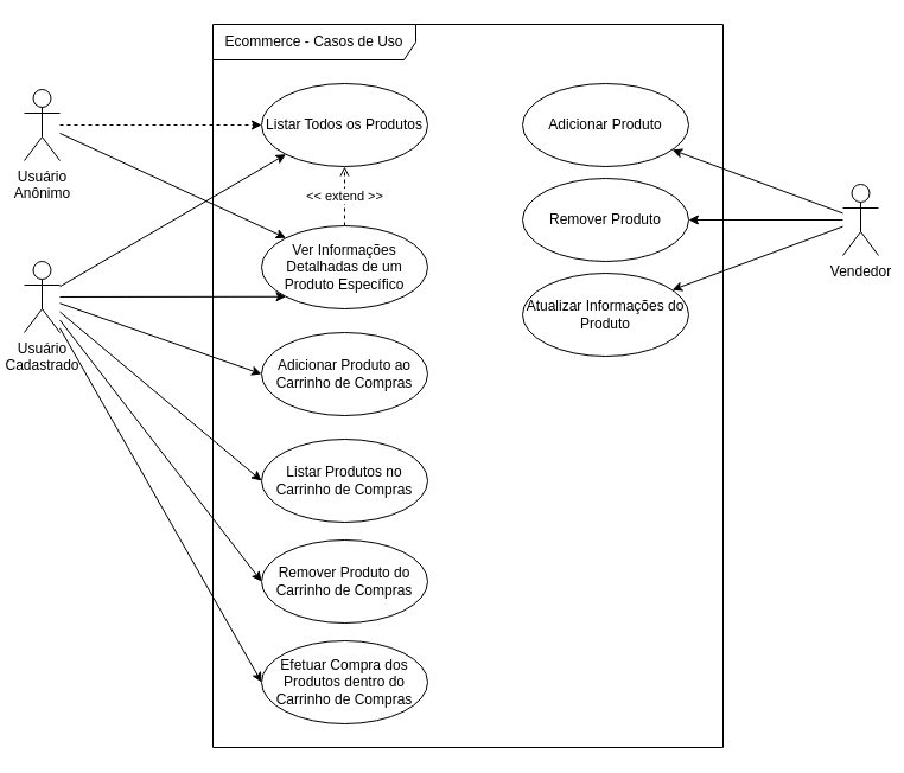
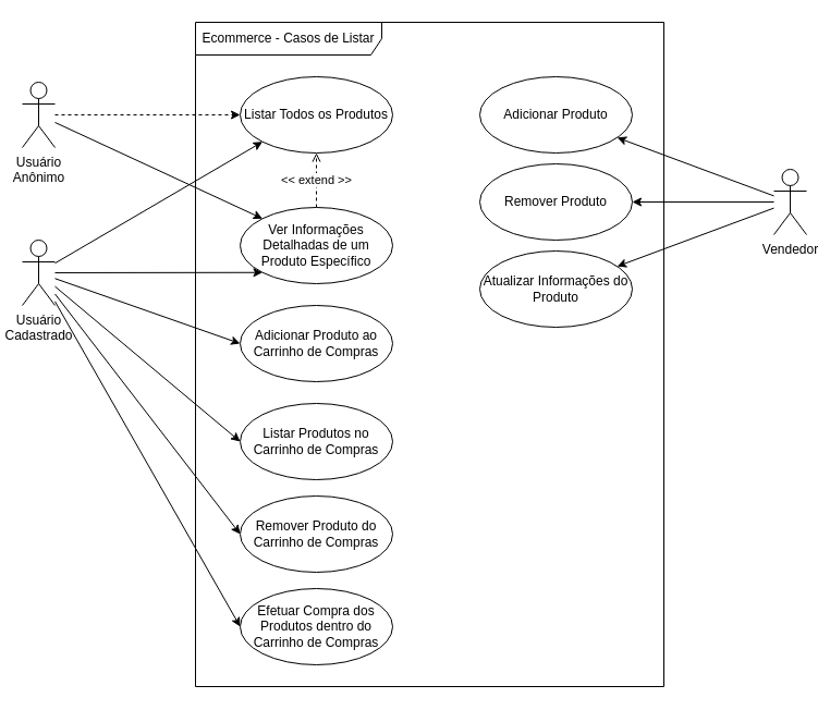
  <mxCell id="0" />
  <mxCell id="1" parent="0" />
- <mxCell id="2" value="Ecommerce - Casos de Uso" style="shape=umlFrame;whiteSpace=wrap;html=1;width=171;height=30;align=center;" vertex="1" parent="1"><mxGeometry x="179" y="20" width="430" height="610" as="geometry" /></mxCell>
+ <mxCell id="2" value="Ecommerce - Casos de Listar" style="shape=umlFrame;whiteSpace=wrap;html=1;width=171;height=30;align=center;" vertex="1" parent="1"><mxGeometry x="179" y="20" width="430" height="610" as="geometry" /></mxCell>
  <mxCell id="3" style="edgeStyle=orthogonalEdgeStyle;rounded=0;orthogonalLoop=1;jettySize=auto;html=1;dashed=1;" edge="1" parent="1" source="5" target="17"><mxGeometry relative="1" as="geometry" /></mxCell>
  <mxCell id="4" style="edgeStyle=none;rounded=0;orthogonalLoop=1;jettySize=auto;html=1;entryX=0;entryY=0;entryDx=0;entryDy=0;" edge="1" parent="1" source="5" target="25"><mxGeometry relative="1" as="geometry" /></mxCell>
  <mxCell id="5" value="Usuário&lt;br&gt;Anônimo" style="shape=umlActor;verticalLabelPosition=bottom;verticalAlign=top;html=1;" vertex="1" parent="1"><mxGeometry x="20" y="75" width="30" height="60" as="geometry" /></mxCell>
  <mxCell id="6" style="rounded=0;orthogonalLoop=1;jettySize=auto;html=1;entryX=0;entryY=1;entryDx=0;entryDy=0;" edge="1" parent="1" source="12" target="17"><mxGeometry relative="1" as="geometry" /></mxCell>
  <mxCell id="7" style="edgeStyle=none;rounded=0;orthogonalLoop=1;jettySize=auto;html=1;entryX=0;entryY=0.5;entryDx=0;entryDy=0;" edge="1" parent="1" source="12" target="18"><mxGeometry relative="1" as="geometry" /></mxCell>
  <mxCell id="8" style="edgeStyle=none;rounded=0;orthogonalLoop=1;jettySize=auto;html=1;entryX=0;entryY=0.5;entryDx=0;entryDy=0;" edge="1" parent="1" source="12" target="19"><mxGeometry relative="1" as="geometry" /></mxCell>
  <mxCell id="9" style="edgeStyle=none;rounded=0;orthogonalLoop=1;jettySize=auto;html=1;entryX=0;entryY=1;entryDx=0;entryDy=0;" edge="1" parent="1" source="12" target="25"><mxGeometry relative="1" as="geometry" /></mxCell>
  <mxCell id="10" style="edgeStyle=none;rounded=0;orthogonalLoop=1;jettySize=auto;html=1;entryX=0;entryY=0.5;entryDx=0;entryDy=0;" edge="1" parent="1" source="12" target="26"><mxGeometry relative="1" as="geometry" /></mxCell>
  <mxCell id="11" style="edgeStyle=none;rounded=0;orthogonalLoop=1;jettySize=auto;html=1;entryX=0;entryY=0.5;entryDx=0;entryDy=0;" edge="1" parent="1" source="12" target="20"><mxGeometry relative="1" as="geometry" /></mxCell>
  <mxCell id="12" value="Usuário&lt;br&gt;Cadastrado" style="shape=umlActor;verticalLabelPosition=bottom;verticalAlign=top;html=1;" vertex="1" parent="1"><mxGeometry x="20" y="220" width="30" height="60" as="geometry" /></mxCell>
  <mxCell id="13" style="edgeStyle=none;rounded=0;orthogonalLoop=1;jettySize=auto;html=1;" edge="1" parent="1" source="16" target="21"><mxGeometry relative="1" as="geometry" /></mxCell>
  <mxCell id="14" style="edgeStyle=none;rounded=0;orthogonalLoop=1;jettySize=auto;html=1;" edge="1" parent="1" source="16" target="22"><mxGeometry relative="1" as="geometry" /></mxCell>
  <mxCell id="15" style="edgeStyle=none;rounded=0;orthogonalLoop=1;jettySize=auto;html=1;" edge="1" parent="1" source="16" target="23"><mxGeometry relative="1" as="geometry" /></mxCell>
  <mxCell id="16" value="Vendedor" style="shape=umlActor;verticalLabelPosition=bottom;verticalAlign=top;html=1;" vertex="1" parent="1"><mxGeometry x="710" y="155" width="30" height="60" as="geometry" /></mxCell>
  <mxCell id="17" value="Listar Todos os Produtos" style="ellipse;whiteSpace=wrap;html=1;" vertex="1" parent="1"><mxGeometry x="220" y="70" width="140" height="70" as="geometry" /></mxCell>
  <mxCell id="18" value="Adicionar Produto ao Carrinho de Compras" style="ellipse;whiteSpace=wrap;html=1;" vertex="1" parent="1"><mxGeometry x="220" y="280" width="140" height="70" as="geometry" /></mxCell>
  <mxCell id="19" value="Listar Produtos no Carrinho de Compras" style="ellipse;whiteSpace=wrap;html=1;" vertex="1" parent="1"><mxGeometry x="220" y="370" width="140" height="70" as="geometry" /></mxCell>
  <mxCell id="20" value="Remover Produto do Carrinho de Compras" style="ellipse;whiteSpace=wrap;html=1;" vertex="1" parent="1"><mxGeometry x="220" y="455" width="140" height="70" as="geometry" /></mxCell>
  <mxCell id="21" value="Adicionar Produto" style="ellipse;whiteSpace=wrap;html=1;" vertex="1" parent="1"><mxGeometry x="440" y="70" width="140" height="70" as="geometry" /></mxCell>
  <mxCell id="22" value="Remover Produto" style="ellipse;whiteSpace=wrap;html=1;" vertex="1" parent="1"><mxGeometry x="440" y="150" width="140" height="70" as="geometry" /></mxCell>
  <mxCell id="23" value="Atualizar Informações do Produto" style="ellipse;whiteSpace=wrap;html=1;" vertex="1" parent="1"><mxGeometry x="440" y="230" width="140" height="70" as="geometry" /></mxCell>
  <mxCell id="24" value="&amp;lt;&amp;lt; extend &amp;gt;&amp;gt;" style="edgeStyle=none;rounded=0;orthogonalLoop=1;jettySize=auto;html=1;entryX=0.5;entryY=1;entryDx=0;entryDy=0;dashed=1;endArrow=open;endFill=0;" edge="1" parent="1" source="25" target="17"><mxGeometry relative="1" as="geometry" /></mxCell>
  <mxCell id="25" value="Ver Informações Detalhadas de um Produto Específico" style="ellipse;whiteSpace=wrap;html=1;" vertex="1" parent="1"><mxGeometry x="220" y="190" width="140" height="70" as="geometry" /></mxCell>
  <mxCell id="26" value="Efetuar Compra dos Produtos dentro do Carrinho de Compras" style="ellipse;whiteSpace=wrap;html=1;" vertex="1" parent="1"><mxGeometry x="220" y="540" width="140" height="70" as="geometry" /></mxCell>
